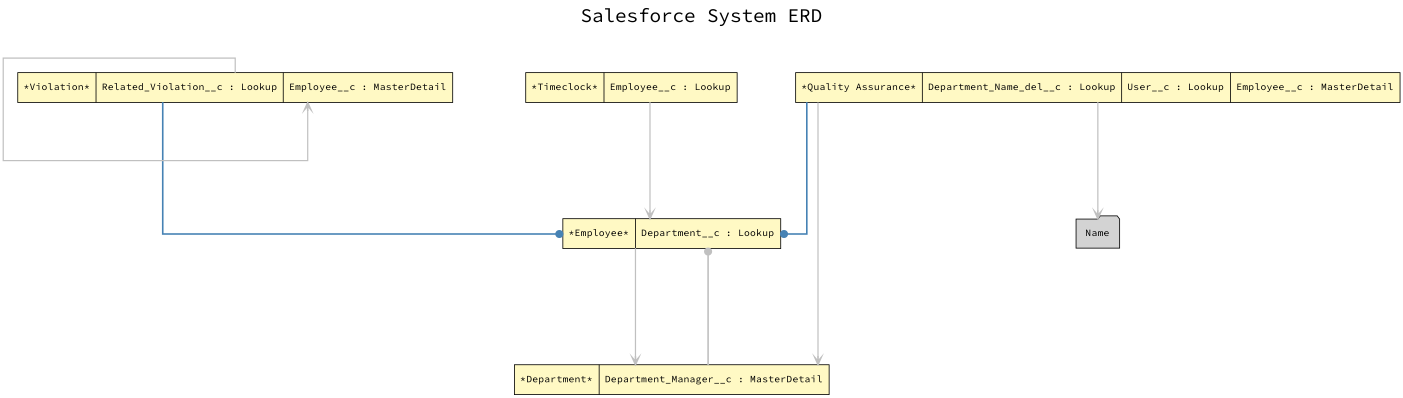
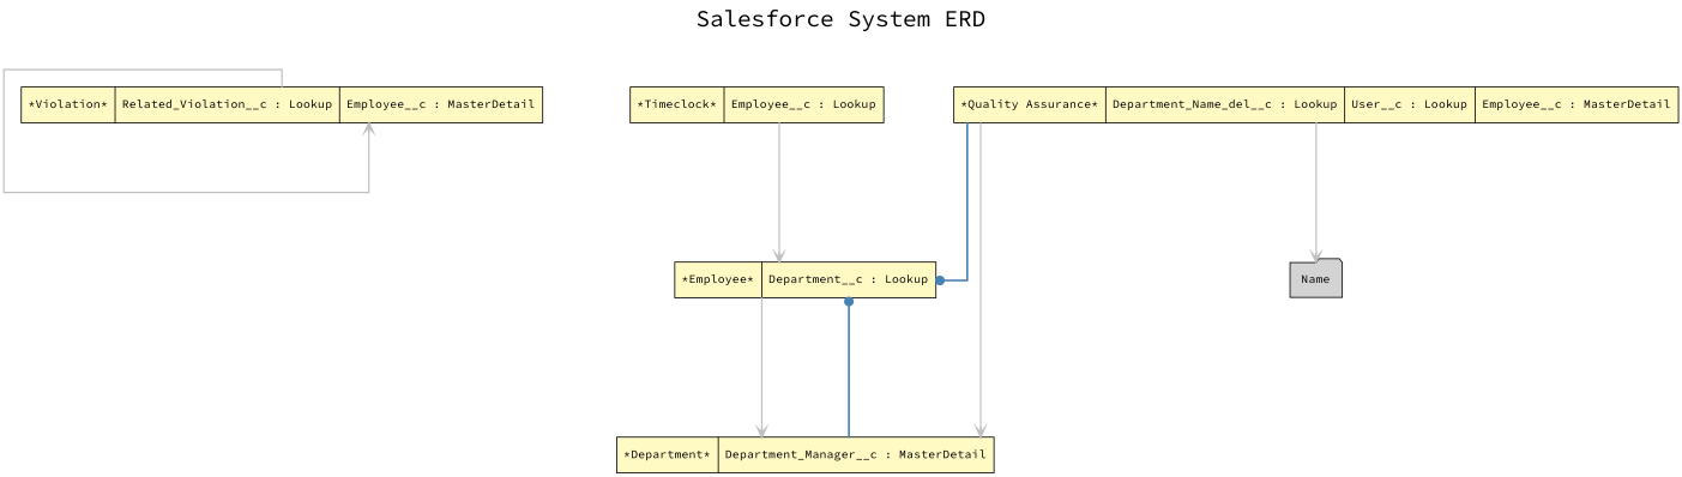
  digraph {
    concentrate=false
    fontname="Source Code Pro"
    fontsize=24
    label="Salesforce System ERD"
    labelloc=t
    nodesep=1.0
    rankdir=TB
    ranksep=2.0
    splines=ortho
    node [fillcolor="#FFF9C4" fontname="Source Code Pro" fontsize=12 margin=0.1 shape=record style=filled]
    edge [arrowhead=open arrowtail=none color=gray fontname="Source Code Pro" fontsize=10 penwidth=1.5 tailport=Employee__c]
    n1 [label="*Employee*|Department__c : Lookup"]
    n2 [label="*Department*|Department_Manager__c : MasterDetail"]
    n3 [label="*Violation*|Related_Violation__c : Lookup|Employee__c : MasterDetail"]
    n4 [label="*Quality Assurance*|Department_Name_del__c : Lookup|User__c : Lookup|Employee__c : MasterDetail"]
    n5 [label=Name shape=folder fillcolor=""]
    n6 [label="*Timeclock*|Employee__c : Lookup"]
    n1 -> n2 [tailport=Department__c]
-   n2 -> n1 [arrowhead=dot arrowtail=dot penwidth=2.0 tailport=Department_Manager__c]
-   n3 -> n1 [arrowhead=dot arrowtail=dot color=steelblue penwidth=2.0]
+   n2 -> n1 [arrowhead=dot arrowtail=dot color=steelblue penwidth=2.0 tailport=Department_Manager__c]
    n3 -> n3 [tailport=Related_Violation__c]
    n4 -> n1 [arrowhead=dot arrowtail=dot color=steelblue penwidth=2.0]
    n4 -> n2 [tailport=Department_Name_del__c]
    n4 -> n5 [tailport=User__c]
    n6 -> n1
  }
